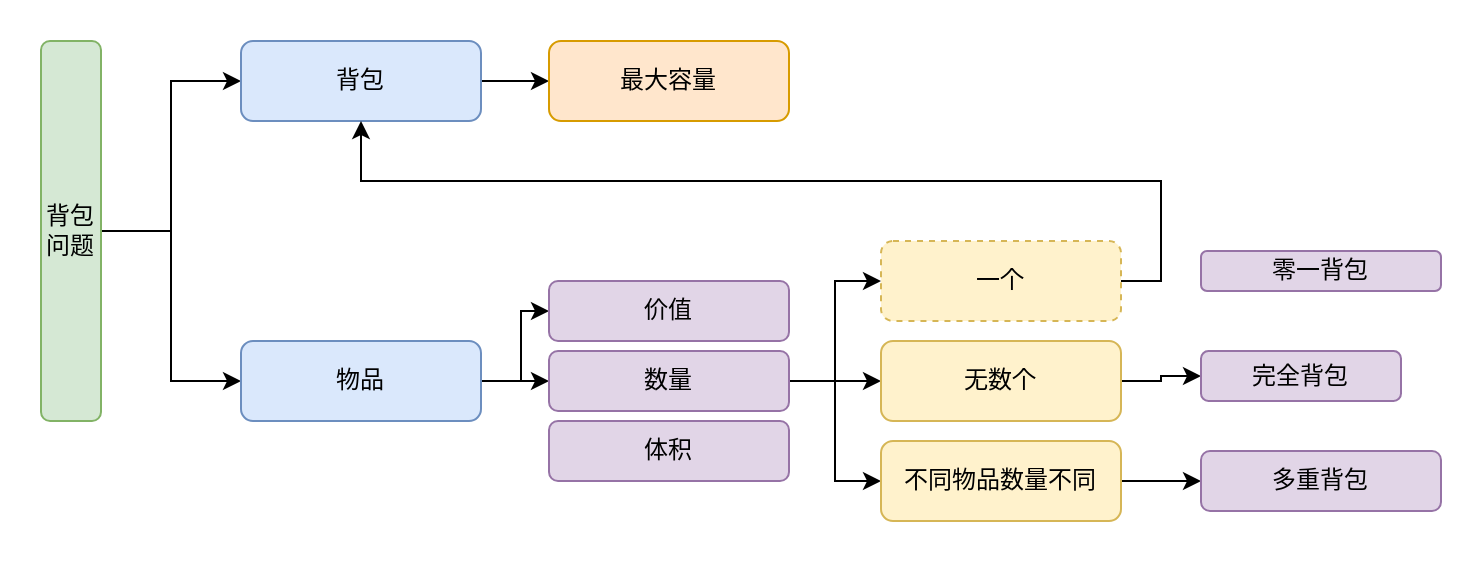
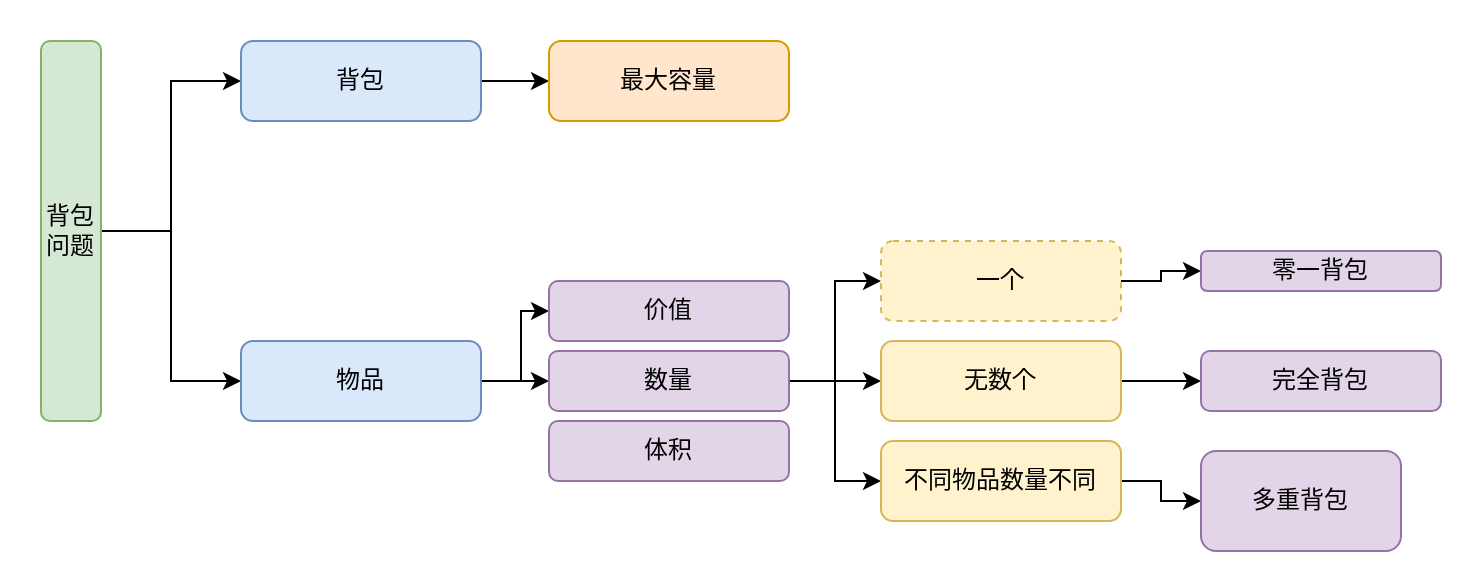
  <mxCell id="0" />
  <mxCell id="1" parent="0" />
  <mxCell id="2" style="edgeStyle=orthogonalEdgeStyle;rounded=0;orthogonalLoop=1;jettySize=auto;html=1;exitX=1;exitY=0.5;exitDx=0;exitDy=0;entryX=0;entryY=0.5;entryDx=0;entryDy=0;" edge="1" parent="1" source="4" target="6"><mxGeometry relative="1" as="geometry" /></mxCell>
  <mxCell id="3" style="edgeStyle=orthogonalEdgeStyle;rounded=0;orthogonalLoop=1;jettySize=auto;html=1;exitX=1;exitY=0.5;exitDx=0;exitDy=0;entryX=0;entryY=0.5;entryDx=0;entryDy=0;" edge="1" parent="1" source="4" target="9"><mxGeometry relative="1" as="geometry" /></mxCell>
  <mxCell id="4" value="背包问题" style="rounded=1;whiteSpace=wrap;html=1;fillColor=#d5e8d4;strokeColor=#82b366;" vertex="1" parent="1"><mxGeometry x="20" y="20" width="30" height="190" as="geometry" /></mxCell>
  <mxCell id="5" style="edgeStyle=orthogonalEdgeStyle;rounded=0;orthogonalLoop=1;jettySize=auto;html=1;exitX=1;exitY=0.5;exitDx=0;exitDy=0;" edge="1" parent="1" source="6" target="10"><mxGeometry relative="1" as="geometry" /></mxCell>
  <mxCell id="6" value="背包" style="rounded=1;whiteSpace=wrap;html=1;fillColor=#dae8fc;strokeColor=#6c8ebf;" vertex="1" parent="1"><mxGeometry x="120" y="20" width="120" height="40" as="geometry" /></mxCell>
  <mxCell id="7" style="edgeStyle=orthogonalEdgeStyle;rounded=0;orthogonalLoop=1;jettySize=auto;html=1;exitX=1;exitY=0.5;exitDx=0;exitDy=0;entryX=0;entryY=0.5;entryDx=0;entryDy=0;" edge="1" parent="1" source="9" target="11"><mxGeometry relative="1" as="geometry" /></mxCell>
  <mxCell id="8" style="edgeStyle=orthogonalEdgeStyle;rounded=0;orthogonalLoop=1;jettySize=auto;html=1;exitX=1;exitY=0.5;exitDx=0;exitDy=0;entryX=0;entryY=0.5;entryDx=0;entryDy=0;" edge="1" parent="1" source="9" target="16"><mxGeometry relative="1" as="geometry" /></mxCell>
  <mxCell id="9" value="物品" style="rounded=1;whiteSpace=wrap;html=1;fillColor=#dae8fc;strokeColor=#6c8ebf;" vertex="1" parent="1"><mxGeometry x="120" y="170" width="120" height="40" as="geometry" /></mxCell>
  <mxCell id="10" value="最大容量" style="rounded=1;whiteSpace=wrap;html=1;fillColor=#ffe6cc;strokeColor=#d79b00;" vertex="1" parent="1"><mxGeometry x="274" y="20" width="120" height="40" as="geometry" /></mxCell>
  <mxCell id="11" value="价值" style="rounded=1;whiteSpace=wrap;html=1;fillColor=#e1d5e7;strokeColor=#9673a6;" vertex="1" parent="1"><mxGeometry x="274" y="140" width="120" height="30" as="geometry" /></mxCell>
  <mxCell id="12" value="体积" style="rounded=1;whiteSpace=wrap;html=1;fillColor=#e1d5e7;strokeColor=#9673a6;" vertex="1" parent="1"><mxGeometry x="274" y="210" width="120" height="30" as="geometry" /></mxCell>
  <mxCell id="13" style="edgeStyle=orthogonalEdgeStyle;rounded=0;orthogonalLoop=1;jettySize=auto;html=1;exitX=1;exitY=0.5;exitDx=0;exitDy=0;entryX=0;entryY=0.5;entryDx=0;entryDy=0;" edge="1" parent="1" source="16" target="18"><mxGeometry relative="1" as="geometry" /></mxCell>
  <mxCell id="14" style="edgeStyle=orthogonalEdgeStyle;rounded=0;orthogonalLoop=1;jettySize=auto;html=1;exitX=1;exitY=0.5;exitDx=0;exitDy=0;entryX=0;entryY=0.5;entryDx=0;entryDy=0;" edge="1" parent="1" source="16" target="22"><mxGeometry relative="1" as="geometry" /></mxCell>
  <mxCell id="15" style="edgeStyle=orthogonalEdgeStyle;rounded=0;orthogonalLoop=1;jettySize=auto;html=1;exitX=1;exitY=0.5;exitDx=0;exitDy=0;entryX=0;entryY=0.5;entryDx=0;entryDy=0;" edge="1" parent="1" source="16" target="20"><mxGeometry relative="1" as="geometry" /></mxCell>
  <mxCell id="16" value="数量" style="rounded=1;whiteSpace=wrap;html=1;fillColor=#e1d5e7;strokeColor=#9673a6;" vertex="1" parent="1"><mxGeometry x="274" y="175" width="120" height="30" as="geometry" /></mxCell>
- <mxCell id="17" style="edgeStyle=orthogonalEdgeStyle;rounded=0;orthogonalLoop=1;jettySize=auto;html=1;exitX=1;exitY=0.5;exitDx=0;exitDy=0;" edge="1" parent="1" source="18" target="6"><mxGeometry relative="1" as="geometry" /></mxCell>
+ <mxCell id="17" style="edgeStyle=orthogonalEdgeStyle;rounded=0;orthogonalLoop=1;jettySize=auto;html=1;exitX=1;exitY=0.5;exitDx=0;exitDy=0;entryX=0;entryY=0.5;entryDx=0;entryDy=0;" edge="1" parent="1" source="18" target="23"><mxGeometry relative="1" as="geometry" /></mxCell>
  <mxCell id="18" value="一个" style="rounded=1;whiteSpace=wrap;html=1;fillColor=#fff2cc;strokeColor=#d6b656;dashed=1;" vertex="1" parent="1"><mxGeometry x="440" y="120" width="120" height="40" as="geometry" /></mxCell>
  <mxCell id="19" style="edgeStyle=orthogonalEdgeStyle;rounded=0;orthogonalLoop=1;jettySize=auto;html=1;exitX=1;exitY=0.5;exitDx=0;exitDy=0;entryX=0;entryY=0.5;entryDx=0;entryDy=0;" edge="1" parent="1" source="20" target="24"><mxGeometry relative="1" as="geometry" /></mxCell>
  <mxCell id="20" value="不同物品数量不同" style="rounded=1;whiteSpace=wrap;html=1;fillColor=#fff2cc;strokeColor=#d6b656;" vertex="1" parent="1"><mxGeometry x="440" y="220" width="120" height="40" as="geometry" /></mxCell>
  <mxCell id="21" style="edgeStyle=orthogonalEdgeStyle;rounded=0;orthogonalLoop=1;jettySize=auto;html=1;exitX=1;exitY=0.5;exitDx=0;exitDy=0;entryX=0;entryY=0.5;entryDx=0;entryDy=0;" edge="1" parent="1" source="22" target="25"><mxGeometry relative="1" as="geometry" /></mxCell>
  <mxCell id="22" value="无数个" style="rounded=1;whiteSpace=wrap;html=1;fillColor=#fff2cc;strokeColor=#d6b656;" vertex="1" parent="1"><mxGeometry x="440" y="170" width="120" height="40" as="geometry" /></mxCell>
  <mxCell id="23" value="零一背包" style="rounded=1;whiteSpace=wrap;html=1;fillColor=#e1d5e7;strokeColor=#9673a6;" vertex="1" parent="1"><mxGeometry x="600" y="125" width="120" height="20" as="geometry" /></mxCell>
- <mxCell id="24" value="多重背包" style="rounded=1;whiteSpace=wrap;html=1;fillColor=#e1d5e7;strokeColor=#9673a6;" vertex="1" parent="1"><mxGeometry x="600" y="225" width="120" height="30" as="geometry" /></mxCell>
- <mxCell id="25" value="完全背包" style="rounded=1;whiteSpace=wrap;html=1;fillColor=#e1d5e7;strokeColor=#9673a6;" vertex="1" parent="1"><mxGeometry x="600" y="175" width="100" height="25" as="geometry" /></mxCell>
+ <mxCell id="24" value="多重背包" style="rounded=1;whiteSpace=wrap;html=1;fillColor=#e1d5e7;strokeColor=#9673a6;" vertex="1" parent="1"><mxGeometry x="600" y="225" width="100" height="50" as="geometry" /></mxCell>
+ <mxCell id="25" value="完全背包" style="rounded=1;whiteSpace=wrap;html=1;fillColor=#e1d5e7;strokeColor=#9673a6;" vertex="1" parent="1"><mxGeometry x="600" y="175" width="120" height="30" as="geometry" /></mxCell>
